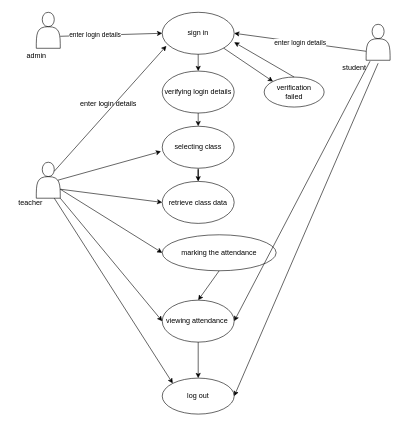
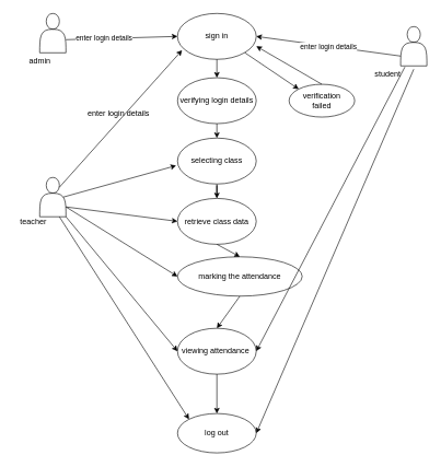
  <mxCell id="0" />
  <mxCell id="1" parent="0" />
  <mxCell id="2" value="sign in" style="shape=ellipse;html=1;dashed=0;whiteSpace=wrap;perimeter=ellipsePerimeter;" vertex="1" parent="1"><mxGeometry x="270" y="20" width="120" height="70" as="geometry" /></mxCell>
  <mxCell id="3" value="" style="edgeStyle=orthogonalEdgeStyle;rounded=0;orthogonalLoop=1;jettySize=auto;html=1;" edge="1" parent="1" source="4" target="7"><mxGeometry relative="1" as="geometry" /></mxCell>
  <mxCell id="4" value="selecting class" style="shape=ellipse;html=1;dashed=0;whiteSpace=wrap;perimeter=ellipsePerimeter;" vertex="1" parent="1"><mxGeometry x="270" y="210" width="120" height="70" as="geometry" /></mxCell>
  <mxCell id="5" value="marking the attendance" style="shape=ellipse;html=1;dashed=0;whiteSpace=wrap;perimeter=ellipsePerimeter;" vertex="1" parent="1"><mxGeometry x="270" y="391" width="190" height="60" as="geometry" /></mxCell>
  <mxCell id="6" value="verifying login details" style="shape=ellipse;html=1;dashed=0;whiteSpace=wrap;perimeter=ellipsePerimeter;" vertex="1" parent="1"><mxGeometry x="270" y="118" width="120" height="70" as="geometry" /></mxCell>
  <mxCell id="7" value="retrieve class data" style="shape=ellipse;html=1;dashed=0;whiteSpace=wrap;perimeter=ellipsePerimeter;" vertex="1" parent="1"><mxGeometry x="270" y="302" width="120" height="70" as="geometry" /></mxCell>
  <mxCell id="8" value="" style="shape=actor;whiteSpace=wrap;html=1;" vertex="1" parent="1"><mxGeometry x="610" y="40" width="40" height="60" as="geometry" /></mxCell>
  <mxCell id="9" value="" style="shape=actor;whiteSpace=wrap;html=1;" vertex="1" parent="1"><mxGeometry x="60" y="270" width="40" height="60" as="geometry" /></mxCell>
  <mxCell id="10" value="" style="shape=actor;whiteSpace=wrap;html=1;" vertex="1" parent="1"><mxGeometry x="60" y="20" width="40" height="60" as="geometry" /></mxCell>
  <mxCell id="11" value="" style="endArrow=classic;html=1;rounded=0;entryX=-0.017;entryY=0.6;entryDx=0;entryDy=0;entryPerimeter=0;exitX=0.9;exitY=0.5;exitDx=0;exitDy=0;exitPerimeter=0;" edge="1" parent="1" source="9" target="4"><mxGeometry width="50" height="50" relative="1" as="geometry"><mxPoint x="360" y="280" as="sourcePoint" /><mxPoint x="410" y="230" as="targetPoint" /></mxGeometry></mxCell>
  <mxCell id="12" value="" style="endArrow=classic;html=1;rounded=0;entryX=0.058;entryY=0.8;entryDx=0;entryDy=0;entryPerimeter=0;exitX=0.75;exitY=0.25;exitDx=0;exitDy=0;exitPerimeter=0;" edge="1" parent="1" source="9" target="2"><mxGeometry width="50" height="50" relative="1" as="geometry"><mxPoint x="100" y="302" as="sourcePoint" /><mxPoint x="150" y="252" as="targetPoint" /></mxGeometry></mxCell>
  <mxCell id="13" value="" style="endArrow=classic;html=1;rounded=0;entryX=0;entryY=0.5;entryDx=0;entryDy=0;" edge="1" parent="1" target="2"><mxGeometry width="50" height="50" relative="1" as="geometry"><mxPoint x="100" y="60" as="sourcePoint" /><mxPoint x="150" y="10" as="targetPoint" /></mxGeometry></mxCell>
  <mxCell id="14" value="enter login details" style="edgeLabel;html=1;align=center;verticalAlign=middle;resizable=0;points=[];" connectable="0" vertex="1" parent="13"><mxGeometry x="-0.315" y="2" relative="1" as="geometry"><mxPoint as="offset" /></mxGeometry></mxCell>
  <mxCell id="15" value="viewing attendance&amp;nbsp;" style="shape=ellipse;html=1;dashed=0;whiteSpace=wrap;perimeter=ellipsePerimeter;" vertex="1" parent="1"><mxGeometry x="270" y="500" width="120" height="70" as="geometry" /></mxCell>
+ <mxCell id="16" value="" style="endArrow=classic;html=1;rounded=0;exitX=0.5;exitY=1;exitDx=0;exitDy=0;entryX=0.5;entryY=0;entryDx=0;entryDy=0;" edge="1" parent="1" source="7" target="5"><mxGeometry width="50" height="50" relative="1" as="geometry"><mxPoint x="450" y="310" as="sourcePoint" /><mxPoint x="500" y="260" as="targetPoint" /></mxGeometry></mxCell>
  <mxCell id="17" value="" style="endArrow=classic;html=1;rounded=0;entryX=0;entryY=0.5;entryDx=0;entryDy=0;exitX=1;exitY=0.75;exitDx=0;exitDy=0;" edge="1" parent="1" source="9" target="5"><mxGeometry width="50" height="50" relative="1" as="geometry"><mxPoint x="100" y="325" as="sourcePoint" /><mxPoint x="150" y="275" as="targetPoint" /></mxGeometry></mxCell>
  <mxCell id="18" value="" style="endArrow=classic;html=1;rounded=0;entryX=0;entryY=0.5;entryDx=0;entryDy=0;" edge="1" parent="1" target="15"><mxGeometry width="50" height="50" relative="1" as="geometry"><mxPoint x="100" y="330" as="sourcePoint" /><mxPoint x="150" y="280" as="targetPoint" /></mxGeometry></mxCell>
  <mxCell id="19" value="" style="endArrow=classic;html=1;rounded=0;exitX=1;exitY=0.75;exitDx=0;exitDy=0;entryX=0;entryY=0.5;entryDx=0;entryDy=0;" edge="1" parent="1" source="9" target="7"><mxGeometry width="50" height="50" relative="1" as="geometry"><mxPoint x="520" y="270" as="sourcePoint" /><mxPoint x="570" y="220" as="targetPoint" /></mxGeometry></mxCell>
  <mxCell id="20" value="" style="endArrow=classic;html=1;rounded=0;exitX=0.5;exitY=1;exitDx=0;exitDy=0;entryX=0.5;entryY=0;entryDx=0;entryDy=0;" edge="1" parent="1" source="5" target="15"><mxGeometry width="50" height="50" relative="1" as="geometry"><mxPoint x="420" y="400" as="sourcePoint" /><mxPoint x="470" y="350" as="targetPoint" /></mxGeometry></mxCell>
  <mxCell id="21" value="" style="endArrow=classic;html=1;rounded=0;exitX=0.5;exitY=1;exitDx=0;exitDy=0;" edge="1" parent="1" source="6" target="4"><mxGeometry width="50" height="50" relative="1" as="geometry"><mxPoint x="420" y="250" as="sourcePoint" /><mxPoint x="470" y="200" as="targetPoint" /></mxGeometry></mxCell>
  <mxCell id="22" value="" style="endArrow=classic;html=1;rounded=0;exitX=0.5;exitY=1;exitDx=0;exitDy=0;entryX=0.5;entryY=0;entryDx=0;entryDy=0;" edge="1" parent="1" source="2" target="6"><mxGeometry width="50" height="50" relative="1" as="geometry"><mxPoint x="390" y="100" as="sourcePoint" /><mxPoint x="440" y="50" as="targetPoint" /></mxGeometry></mxCell>
  <mxCell id="23" value="" style="endArrow=classic;html=1;rounded=0;entryX=1;entryY=0.5;entryDx=0;entryDy=0;exitX=0;exitY=0.75;exitDx=0;exitDy=0;" edge="1" parent="1" source="8" target="2"><mxGeometry width="50" height="50" relative="1" as="geometry"><mxPoint x="490" y="140" as="sourcePoint" /><mxPoint x="540" y="90" as="targetPoint" /></mxGeometry></mxCell>
  <mxCell id="24" value="enter login details" style="edgeLabel;html=1;align=center;verticalAlign=middle;resizable=0;points=[];" connectable="0" vertex="1" parent="23"><mxGeometry x="0.003" y="1" relative="1" as="geometry"><mxPoint as="offset" /></mxGeometry></mxCell>
  <mxCell id="25" value="teacher" style="text;html=1;align=center;verticalAlign=middle;resizable=0;points=[];autosize=1;strokeColor=none;fillColor=none;" vertex="1" parent="1"><mxGeometry x="20" y="323" width="60" height="30" as="geometry" /></mxCell>
  <mxCell id="26" value="admin" style="text;html=1;align=center;verticalAlign=middle;resizable=0;points=[];autosize=1;strokeColor=none;fillColor=none;" vertex="1" parent="1"><mxGeometry x="30" y="78" width="60" height="30" as="geometry" /></mxCell>
  <mxCell id="27" value="student" style="text;html=1;align=center;verticalAlign=middle;resizable=0;points=[];autosize=1;strokeColor=none;fillColor=none;" vertex="1" parent="1"><mxGeometry x="560" y="98" width="60" height="30" as="geometry" /></mxCell>
  <mxCell id="28" value="log out" style="shape=ellipse;html=1;dashed=0;whiteSpace=wrap;perimeter=ellipsePerimeter;" vertex="1" parent="1"><mxGeometry x="270" y="630" width="120" height="60" as="geometry" /></mxCell>
  <mxCell id="29" value="" style="endArrow=classic;html=1;rounded=0;exitX=0.942;exitY=0.118;exitDx=0;exitDy=0;entryX=1;entryY=0.5;entryDx=0;entryDy=0;exitPerimeter=0;" edge="1" parent="1" source="27" target="15"><mxGeometry width="50" height="50" relative="1" as="geometry"><mxPoint x="620" y="95" as="sourcePoint" /><mxPoint x="400" y="65" as="targetPoint" /></mxGeometry></mxCell>
  <mxCell id="30" value="" style="endArrow=classic;html=1;rounded=0;entryX=0.5;entryY=0;entryDx=0;entryDy=0;exitX=0.5;exitY=1;exitDx=0;exitDy=0;" edge="1" parent="1" source="15" target="28"><mxGeometry width="50" height="50" relative="1" as="geometry"><mxPoint x="670" y="220" as="sourcePoint" /><mxPoint x="450" y="190" as="targetPoint" /></mxGeometry></mxCell>
  <mxCell id="31" value="verification&lt;div&gt;failed&lt;/div&gt;" style="shape=ellipse;html=1;dashed=0;whiteSpace=wrap;perimeter=ellipsePerimeter;" vertex="1" parent="1"><mxGeometry x="440" y="128" width="100" height="50" as="geometry" /></mxCell>
  <mxCell id="32" value="" style="endArrow=classic;html=1;rounded=0;exitX=1;exitY=1;exitDx=0;exitDy=0;entryX=0;entryY=0;entryDx=0;entryDy=0;" edge="1" parent="1" source="2" target="31"><mxGeometry width="50" height="50" relative="1" as="geometry"><mxPoint x="390" y="118" as="sourcePoint" /><mxPoint x="440" y="68" as="targetPoint" /></mxGeometry></mxCell>
  <mxCell id="33" value="" style="endArrow=classic;html=1;rounded=0;exitX=0.5;exitY=0;exitDx=0;exitDy=0;" edge="1" parent="1" source="31"><mxGeometry width="50" height="50" relative="1" as="geometry"><mxPoint x="395" y="72" as="sourcePoint" /><mxPoint x="390" y="70" as="targetPoint" /></mxGeometry></mxCell>
  <mxCell id="34" value="" style="endArrow=classic;html=1;rounded=0;entryX=0;entryY=0;entryDx=0;entryDy=0;exitX=0.75;exitY=1;exitDx=0;exitDy=0;" edge="1" parent="1" source="9" target="28"><mxGeometry width="50" height="50" relative="1" as="geometry"><mxPoint x="70" y="490" as="sourcePoint" /><mxPoint x="120" y="440" as="targetPoint" /></mxGeometry></mxCell>
  <mxCell id="35" value="" style="endArrow=classic;html=1;rounded=0;exitX=0;exitY=0.75;exitDx=0;exitDy=0;entryX=1;entryY=0.5;entryDx=0;entryDy=0;" edge="1" parent="1" target="28"><mxGeometry width="50" height="50" relative="1" as="geometry"><mxPoint x="630" y="105" as="sourcePoint" /><mxPoint x="400" y="545" as="targetPoint" /></mxGeometry></mxCell>
  <mxCell id="36" value="enter login details" style="text;html=1;align=center;verticalAlign=middle;resizable=0;points=[];autosize=1;strokeColor=none;fillColor=none;" vertex="1" parent="1"><mxGeometry x="120" y="158" width="120" height="30" as="geometry" /></mxCell>
